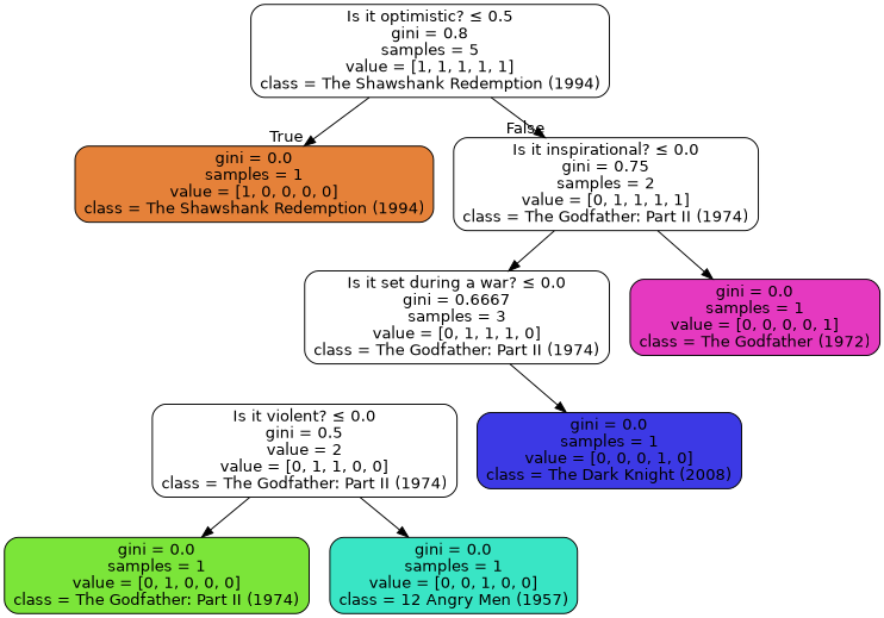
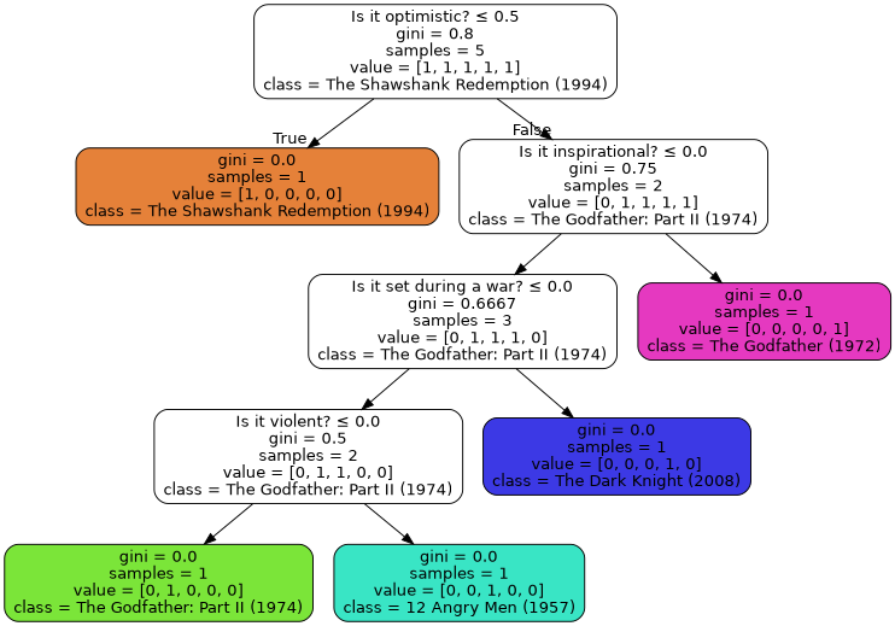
  digraph {
    node [color=black fillcolor="#7be53900" fontname=helvetica shape=box style="filled, rounded"]
    edge [fontname=helvetica]
    n1 [fillcolor="#e5813900" label=<Is it optimistic? &le; 0.5<br/>gini = 0.8<br/>samples = 5<br/>value = [1, 1, 1, 1, 1]<br/>class = The Shawshank Redemption (1994)>]
    n2 [fillcolor="#e58139ff" label=<gini = 0.0<br/>samples = 1<br/>value = [1, 0, 0, 0, 0]<br/>class = The Shawshank Redemption (1994)>]
    n3 [label=<Is it inspirational? &le; 0.0<br/>gini = 0.75<br/>samples = 2<br/>value = [0, 1, 1, 1, 1]<br/>class = The Godfather: Part II (1974)>]
    n4 [label=<Is it set during a war? &le; 0.0<br/>gini = 0.6667<br/>samples = 3<br/>value = [0, 1, 1, 1, 0]<br/>class = The Godfather: Part II (1974)>]
    n5 [fillcolor="#e539c0ff" label=<gini = 0.0<br/>samples = 1<br/>value = [0, 0, 0, 0, 1]<br/>class = The Godfather (1972)>]
-   n6 [label=<Is it violent? &le; 0.0<br/>gini = 0.5<br/>value = 2<br/>value = [0, 1, 1, 0, 0]<br/>class = The Godfather: Part II (1974)>]
+   n6 [label=<Is it violent? &le; 0.0<br/>gini = 0.5<br/>samples = 2<br/>value = [0, 1, 1, 0, 0]<br/>class = The Godfather: Part II (1974)>]
    n7 [fillcolor="#3c39e5ff" label=<gini = 0.0<br/>samples = 1<br/>value = [0, 0, 0, 1, 0]<br/>class = The Dark Knight (2008)>]
    n8 [fillcolor="#7be539ff" label=<gini = 0.0<br/>samples = 1<br/>value = [0, 1, 0, 0, 0]<br/>class = The Godfather: Part II (1974)>]
    n9 [fillcolor="#39e5c5ff" label=<gini = 0.0<br/>samples = 1<br/>value = [0, 0, 1, 0, 0]<br/>class = 12 Angry Men (1957)>]
    n1 -> n2 [headlabel=True labelangle=45 labeldistance=2.5]
    n1 -> n3 [headlabel=False labelangle=-45 labeldistance=2.5]
    n3 -> n4
    n3 -> n5
+   n4 -> n6
    n4 -> n7
    n6 -> n8
    n6 -> n9
  }
